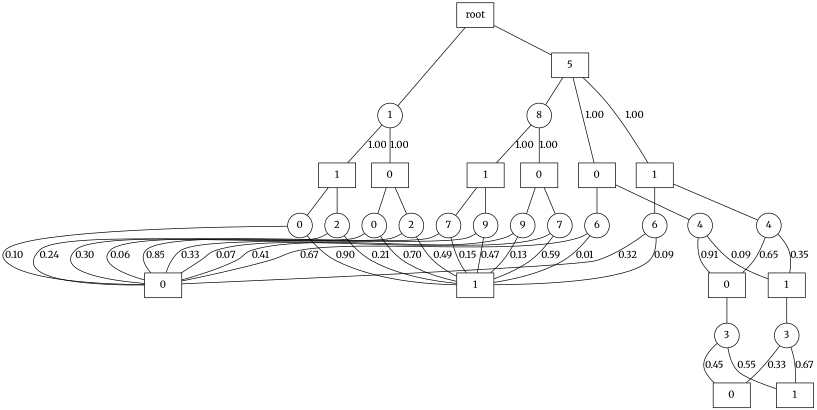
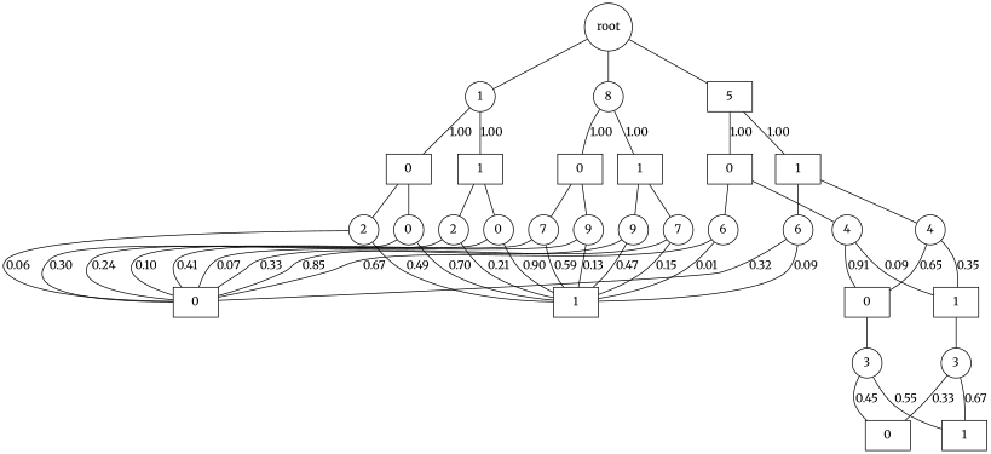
  graph {
    fontname=Merriweather
    splines=true
    node [fontname=Merriweather shape=circle]
    edge [fontname=Merriweather labelangle=110]
-   n1 [label=root shape=box]
+   n1 [label=root]
    n2 [label=1]
    n3 [label=5 shape=box]
    n4 [label=8]
    n5 [label=0 shape=box]
    n6 [label=1 shape=box]
    n7 [label=0 shape=box]
    n8 [label=1 shape=box]
    n9 [label=0 shape=box]
    n10 [label=1 shape=box]
    n11 [label=0]
    n12 [label=2]
    n13 [label=0]
    n14 [label=2]
    n15 [label=0 shape=box]
    n16 [label=1 shape=box]
    n17 [label=4]
    n18 [label=6]
    n19 [label=4]
    n20 [label=6]
    n21 [label=0 shape=box]
    n22 [label=1 shape=box]
    n23 [label=3]
    n24 [label=3]
    n25 [label=0 shape=box]
    n26 [label=1 shape=box]
    n27 [label=7]
    n28 [label=9]
    n29 [label=7]
    n30 [label=9]
    n1 -- n2 [labelangle=""]
    n1 -- n3 [labelangle=""]
-   n3 -- n4 [labelangle=""]
+   n1 -- n4 [labelangle=""]
    n2 -- n5 [label=1.00]
    n2 -- n6 [label=1.00]
    n3 -- n7 [label=1.00]
    n3 -- n8 [label=1.00]
    n4 -- n9 [label=1.00]
    n4 -- n10 [label=1.00]
    n5 -- n11 [labelangle=""]
    n5 -- n12 [labelangle=""]
    n6 -- n13 [labelangle=""]
    n6 -- n14 [labelangle=""]
    n7 -- n17 [labelangle=""]
    n7 -- n18 [labelangle=""]
    n8 -- n19 [labelangle=""]
    n8 -- n20 [labelangle=""]
    n9 -- n27 [labelangle=""]
    n9 -- n28 [labelangle=""]
    n10 -- n29 [labelangle=""]
    n10 -- n30 [labelangle=""]
    n11 -- n15 [label=0.30]
    n11 -- n16 [label=0.70]
    n12 -- n15 [label=0.06]
    n12 -- n16 [label=0.49]
    n13 -- n15 [label=0.10]
    n13 -- n16 [label=0.90]
    n14 -- n15 [label=0.24]
    n14 -- n16 [label=0.21]
    n17 -- n21 [label=0.91]
    n17 -- n22 [label=0.09]
    n18 -- n15 [label=0.67]
    n18 -- n16 [label=0.01]
    n19 -- n21 [label=0.65]
    n19 -- n22 [label=0.35]
    n20 -- n15 [label=0.32]
    n20 -- n16 [label=0.09]
    n21 -- n23 [labelangle=""]
    n22 -- n24 [labelangle=""]
    n23 -- n25 [label=0.45]
    n23 -- n26 [label=0.55]
    n24 -- n25 [label=0.33]
    n24 -- n26 [label=0.67]
    n27 -- n15 [label=0.41]
    n27 -- n16 [label=0.59]
    n28 -- n15 [label=0.07]
    n28 -- n16 [label=0.13]
    n29 -- n15 [label=0.85]
    n29 -- n16 [label=0.15]
    n30 -- n15 [label=0.33]
    n30 -- n16 [label=0.47]
  }
